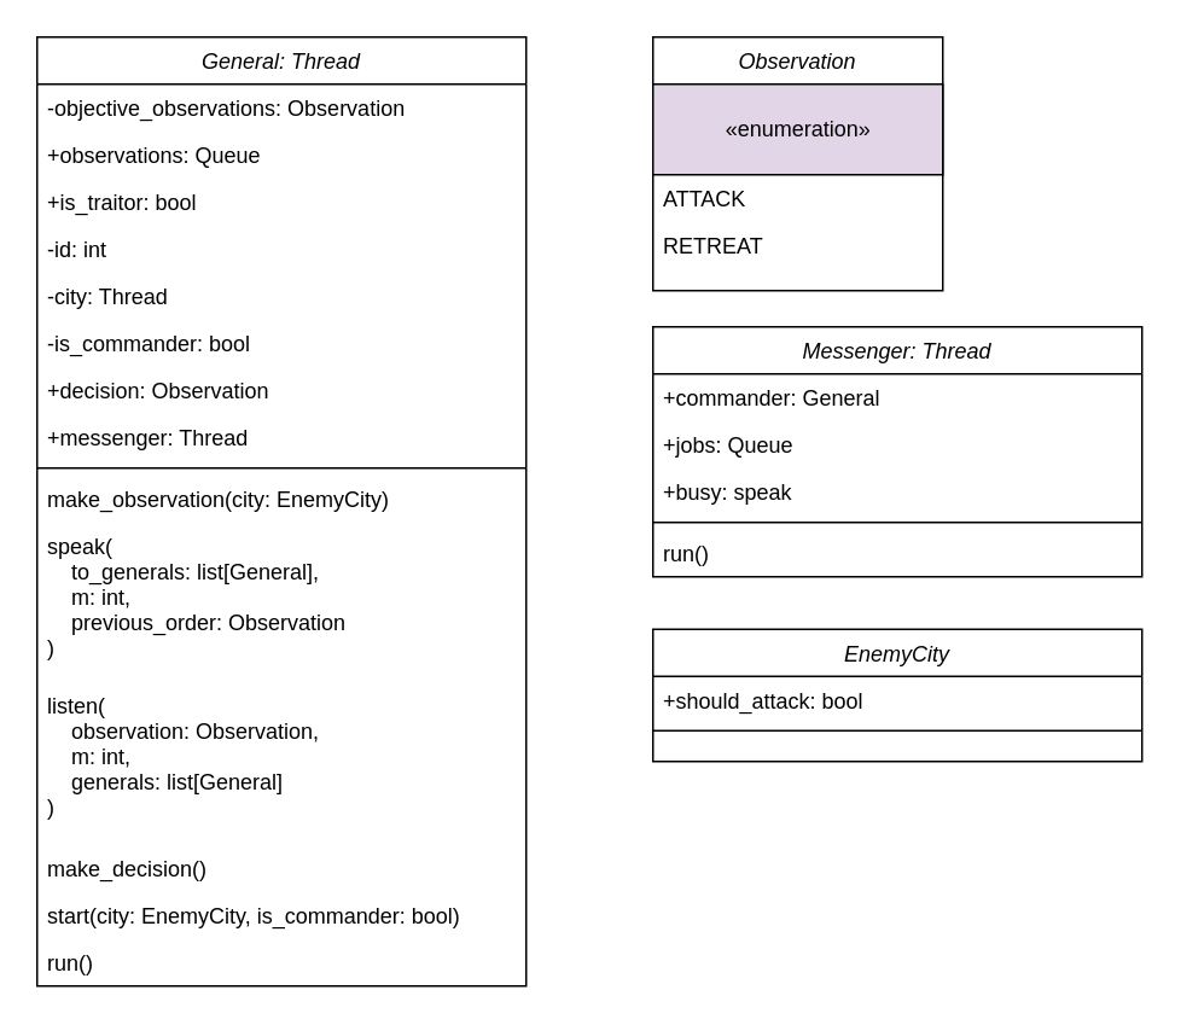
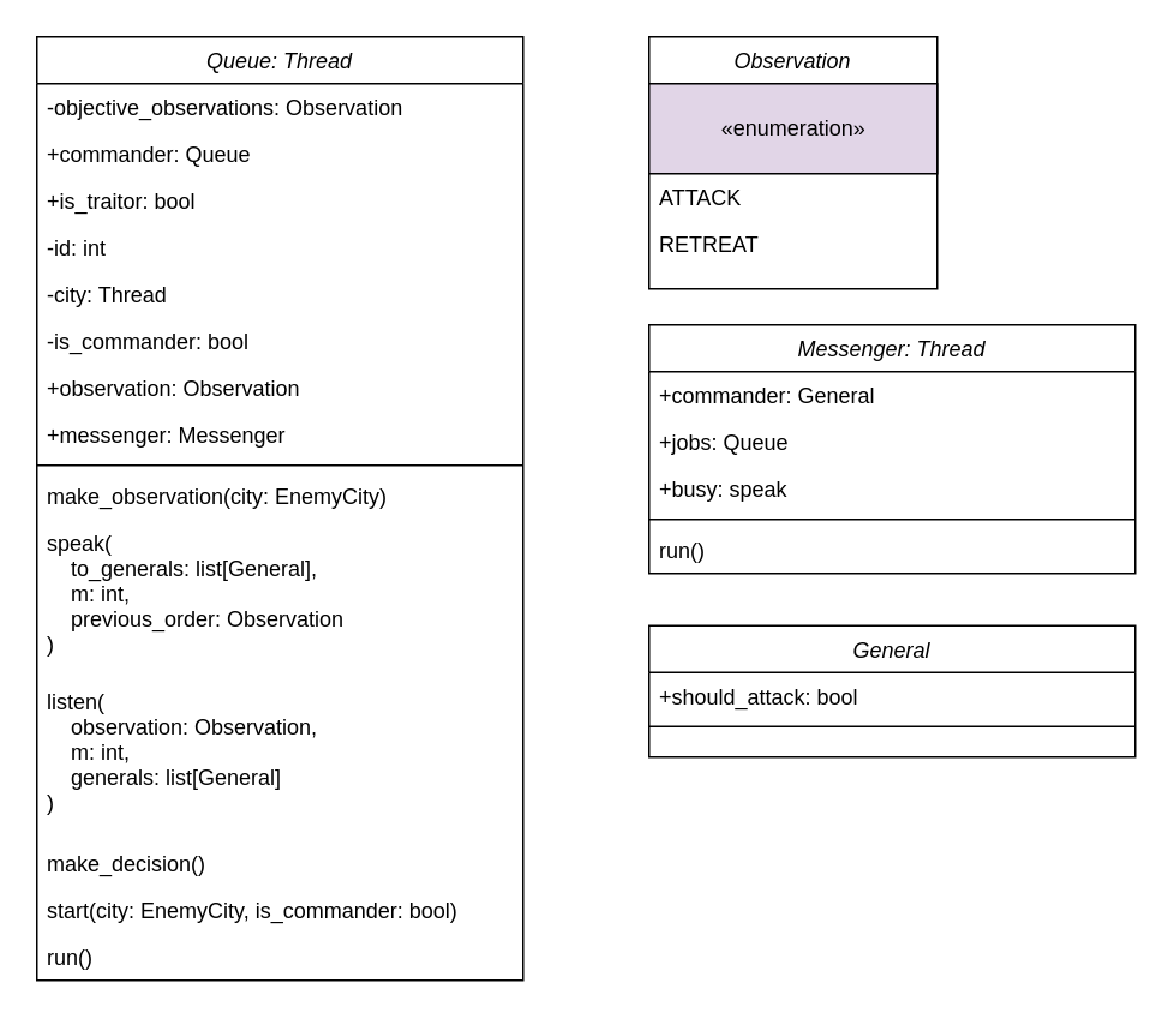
  <mxCell id="0" />
  <mxCell id="1" parent="0" />
- <mxCell id="2" value="General: Thread" style="swimlane;fontStyle=2;align=center;verticalAlign=top;childLayout=stackLayout;horizontal=1;startSize=26;horizontalStack=0;resizeParent=1;resizeLast=0;collapsible=1;marginBottom=0;rounded=0;shadow=0;strokeWidth=1;" parent="1" vertex="1"><mxGeometry x="20" y="20" width="270" height="524" as="geometry"><mxRectangle x="230" y="140" width="160" height="26" as="alternateBounds" /></mxGeometry></mxCell>
+ <mxCell id="2" value="Queue: Thread" style="swimlane;fontStyle=2;align=center;verticalAlign=top;childLayout=stackLayout;horizontal=1;startSize=26;horizontalStack=0;resizeParent=1;resizeLast=0;collapsible=1;marginBottom=0;rounded=0;shadow=0;strokeWidth=1;" parent="1" vertex="1"><mxGeometry x="20" y="20" width="270" height="524" as="geometry"><mxRectangle x="230" y="140" width="160" height="26" as="alternateBounds" /></mxGeometry></mxCell>
  <mxCell id="3" value="-objective_observations: Observation" style="text;align=left;verticalAlign=top;spacingLeft=4;spacingRight=4;overflow=hidden;rotatable=0;points=[[0,0.5],[1,0.5]];portConstraint=eastwest;" parent="2" vertex="1"><mxGeometry y="26" width="270" height="26" as="geometry" /></mxCell>
- <mxCell id="4" value="+observations: Queue" style="text;align=left;verticalAlign=top;spacingLeft=4;spacingRight=4;overflow=hidden;rotatable=0;points=[[0,0.5],[1,0.5]];portConstraint=eastwest;rounded=0;shadow=0;html=0;" parent="2" vertex="1"><mxGeometry y="52" width="270" height="26" as="geometry" /></mxCell>
+ <mxCell id="4" value="+commander: Queue" style="text;align=left;verticalAlign=top;spacingLeft=4;spacingRight=4;overflow=hidden;rotatable=0;points=[[0,0.5],[1,0.5]];portConstraint=eastwest;rounded=0;shadow=0;html=0;" parent="2" vertex="1"><mxGeometry y="52" width="270" height="26" as="geometry" /></mxCell>
  <mxCell id="5" value="+is_traitor: bool" style="text;align=left;verticalAlign=top;spacingLeft=4;spacingRight=4;overflow=hidden;rotatable=0;points=[[0,0.5],[1,0.5]];portConstraint=eastwest;rounded=0;shadow=0;html=0;" parent="2" vertex="1"><mxGeometry y="78" width="270" height="26" as="geometry" /></mxCell>
  <mxCell id="6" value="-id: int" style="text;strokeColor=none;fillColor=none;align=left;verticalAlign=top;spacingLeft=4;spacingRight=4;overflow=hidden;rotatable=0;points=[[0,0.5],[1,0.5]];portConstraint=eastwest;" vertex="1" parent="2"><mxGeometry y="104" width="270" height="26" as="geometry" /></mxCell>
  <mxCell id="7" value="-city: Thread" style="text;strokeColor=none;fillColor=none;align=left;verticalAlign=top;spacingLeft=4;spacingRight=4;overflow=hidden;rotatable=0;points=[[0,0.5],[1,0.5]];portConstraint=eastwest;" vertex="1" parent="2"><mxGeometry y="130" width="270" height="26" as="geometry" /></mxCell>
  <mxCell id="8" value="-is_commander: bool" style="text;strokeColor=none;fillColor=none;align=left;verticalAlign=top;spacingLeft=4;spacingRight=4;overflow=hidden;rotatable=0;points=[[0,0.5],[1,0.5]];portConstraint=eastwest;" vertex="1" parent="2"><mxGeometry y="156" width="270" height="26" as="geometry" /></mxCell>
- <mxCell id="9" value="+decision: Observation" style="text;strokeColor=none;fillColor=none;align=left;verticalAlign=top;spacingLeft=4;spacingRight=4;overflow=hidden;rotatable=0;points=[[0,0.5],[1,0.5]];portConstraint=eastwest;" vertex="1" parent="2"><mxGeometry y="182" width="270" height="26" as="geometry" /></mxCell>
- <mxCell id="10" value="+messenger: Thread" style="text;strokeColor=none;fillColor=none;align=left;verticalAlign=top;spacingLeft=4;spacingRight=4;overflow=hidden;rotatable=0;points=[[0,0.5],[1,0.5]];portConstraint=eastwest;" vertex="1" parent="2"><mxGeometry y="208" width="270" height="26" as="geometry" /></mxCell>
+ <mxCell id="9" value="+observation: Observation" style="text;strokeColor=none;fillColor=none;align=left;verticalAlign=top;spacingLeft=4;spacingRight=4;overflow=hidden;rotatable=0;points=[[0,0.5],[1,0.5]];portConstraint=eastwest;" vertex="1" parent="2"><mxGeometry y="182" width="270" height="26" as="geometry" /></mxCell>
+ <mxCell id="10" value="+messenger: Messenger" style="text;strokeColor=none;fillColor=none;align=left;verticalAlign=top;spacingLeft=4;spacingRight=4;overflow=hidden;rotatable=0;points=[[0,0.5],[1,0.5]];portConstraint=eastwest;" vertex="1" parent="2"><mxGeometry y="208" width="270" height="26" as="geometry" /></mxCell>
  <mxCell id="11" value="" style="line;html=1;strokeWidth=1;align=left;verticalAlign=middle;spacingTop=-1;spacingLeft=3;spacingRight=3;rotatable=0;labelPosition=right;points=[];portConstraint=eastwest;" parent="2" vertex="1"><mxGeometry y="234" width="270" height="8" as="geometry" /></mxCell>
  <mxCell id="12" value="make_observation(city: EnemyCity)" style="text;align=left;verticalAlign=top;spacingLeft=4;spacingRight=4;overflow=hidden;rotatable=0;points=[[0,0.5],[1,0.5]];portConstraint=eastwest;" parent="2" vertex="1"><mxGeometry y="242" width="270" height="26" as="geometry" /></mxCell>
  <mxCell id="13" value="speak(&#10;    to_generals: list[General], &#10;    m: int, &#10;    previous_order: Observation&#10;)" style="text;strokeColor=none;fillColor=none;align=left;verticalAlign=top;spacingLeft=4;spacingRight=4;overflow=hidden;rotatable=0;points=[[0,0.5],[1,0.5]];portConstraint=eastwest;" vertex="1" parent="2"><mxGeometry y="268" width="270" height="88" as="geometry" /></mxCell>
  <mxCell id="14" value="listen(&#10;    observation: Observation,&#10;    m: int,&#10;    generals: list[General]&#10;)&#10;" style="text;strokeColor=none;fillColor=none;align=left;verticalAlign=top;spacingLeft=4;spacingRight=4;overflow=hidden;rotatable=0;points=[[0,0.5],[1,0.5]];portConstraint=eastwest;" vertex="1" parent="2"><mxGeometry y="356" width="270" height="90" as="geometry" /></mxCell>
  <mxCell id="15" value="make_decision()" style="text;strokeColor=none;fillColor=none;align=left;verticalAlign=top;spacingLeft=4;spacingRight=4;overflow=hidden;rotatable=0;points=[[0,0.5],[1,0.5]];portConstraint=eastwest;" vertex="1" parent="2"><mxGeometry y="446" width="270" height="26" as="geometry" /></mxCell>
  <mxCell id="16" value="start(city: EnemyCity, is_commander: bool)" style="text;strokeColor=none;fillColor=none;align=left;verticalAlign=top;spacingLeft=4;spacingRight=4;overflow=hidden;rotatable=0;points=[[0,0.5],[1,0.5]];portConstraint=eastwest;" vertex="1" parent="2"><mxGeometry y="472" width="270" height="26" as="geometry" /></mxCell>
  <mxCell id="17" value="run()" style="text;strokeColor=none;fillColor=none;align=left;verticalAlign=top;spacingLeft=4;spacingRight=4;overflow=hidden;rotatable=0;points=[[0,0.5],[1,0.5]];portConstraint=eastwest;" vertex="1" parent="2"><mxGeometry y="498" width="270" height="26" as="geometry" /></mxCell>
  <mxCell id="18" value="Observation" style="swimlane;fontStyle=2;align=center;verticalAlign=top;childLayout=stackLayout;horizontal=1;startSize=26;horizontalStack=0;resizeParent=1;resizeLast=0;collapsible=1;marginBottom=0;rounded=0;shadow=0;strokeWidth=1;" vertex="1" parent="1"><mxGeometry x="360" y="20" width="160" height="140" as="geometry"><mxRectangle x="230" y="140" width="160" height="26" as="alternateBounds" /></mxGeometry></mxCell>
  <mxCell id="19" value="«enumeration»" style="html=1;fillColor=#e1d5e7;" vertex="1" parent="18"><mxGeometry y="26" width="160" height="50" as="geometry" /></mxCell>
  <mxCell id="20" value="ATTACK" style="text;align=left;verticalAlign=top;spacingLeft=4;spacingRight=4;overflow=hidden;rotatable=0;points=[[0,0.5],[1,0.5]];portConstraint=eastwest;" vertex="1" parent="18"><mxGeometry y="76" width="160" height="26" as="geometry" /></mxCell>
  <mxCell id="21" value="RETREAT" style="text;align=left;verticalAlign=top;spacingLeft=4;spacingRight=4;overflow=hidden;rotatable=0;points=[[0,0.5],[1,0.5]];portConstraint=eastwest;rounded=0;shadow=0;html=0;" vertex="1" parent="18"><mxGeometry y="102" width="160" height="26" as="geometry" /></mxCell>
  <mxCell id="22" value="Messenger: Thread" style="swimlane;fontStyle=2;align=center;verticalAlign=top;childLayout=stackLayout;horizontal=1;startSize=26;horizontalStack=0;resizeParent=1;resizeLast=0;collapsible=1;marginBottom=0;rounded=0;shadow=0;strokeWidth=1;" vertex="1" parent="1"><mxGeometry x="360" y="180" width="270" height="138" as="geometry"><mxRectangle x="230" y="140" width="160" height="26" as="alternateBounds" /></mxGeometry></mxCell>
  <mxCell id="23" value="+commander: General" style="text;align=left;verticalAlign=top;spacingLeft=4;spacingRight=4;overflow=hidden;rotatable=0;points=[[0,0.5],[1,0.5]];portConstraint=eastwest;" vertex="1" parent="22"><mxGeometry y="26" width="270" height="26" as="geometry" /></mxCell>
  <mxCell id="24" value="+jobs: Queue" style="text;align=left;verticalAlign=top;spacingLeft=4;spacingRight=4;overflow=hidden;rotatable=0;points=[[0,0.5],[1,0.5]];portConstraint=eastwest;rounded=0;shadow=0;html=0;" vertex="1" parent="22"><mxGeometry y="52" width="270" height="26" as="geometry" /></mxCell>
  <mxCell id="25" value="+busy: speak" style="text;align=left;verticalAlign=top;spacingLeft=4;spacingRight=4;overflow=hidden;rotatable=0;points=[[0,0.5],[1,0.5]];portConstraint=eastwest;rounded=0;shadow=0;html=0;" vertex="1" parent="22"><mxGeometry y="78" width="270" height="26" as="geometry" /></mxCell>
  <mxCell id="26" value="" style="line;html=1;strokeWidth=1;align=left;verticalAlign=middle;spacingTop=-1;spacingLeft=3;spacingRight=3;rotatable=0;labelPosition=right;points=[];portConstraint=eastwest;" vertex="1" parent="22"><mxGeometry y="104" width="270" height="8" as="geometry" /></mxCell>
  <mxCell id="27" value="run()" style="text;strokeColor=none;fillColor=none;align=left;verticalAlign=top;spacingLeft=4;spacingRight=4;overflow=hidden;rotatable=0;points=[[0,0.5],[1,0.5]];portConstraint=eastwest;" vertex="1" parent="22"><mxGeometry y="112" width="270" height="26" as="geometry" /></mxCell>
- <mxCell id="28" value="EnemyCity" style="swimlane;fontStyle=2;align=center;verticalAlign=top;childLayout=stackLayout;horizontal=1;startSize=26;horizontalStack=0;resizeParent=1;resizeLast=0;collapsible=1;marginBottom=0;rounded=0;shadow=0;strokeWidth=1;" vertex="1" parent="1"><mxGeometry x="360" y="347" width="270" height="73" as="geometry"><mxRectangle x="230" y="140" width="160" height="26" as="alternateBounds" /></mxGeometry></mxCell>
+ <mxCell id="28" value="General" style="swimlane;fontStyle=2;align=center;verticalAlign=top;childLayout=stackLayout;horizontal=1;startSize=26;horizontalStack=0;resizeParent=1;resizeLast=0;collapsible=1;marginBottom=0;rounded=0;shadow=0;strokeWidth=1;" vertex="1" parent="1"><mxGeometry x="360" y="347" width="270" height="73" as="geometry"><mxRectangle x="230" y="140" width="160" height="26" as="alternateBounds" /></mxGeometry></mxCell>
  <mxCell id="29" value="+should_attack: bool" style="text;align=left;verticalAlign=top;spacingLeft=4;spacingRight=4;overflow=hidden;rotatable=0;points=[[0,0.5],[1,0.5]];portConstraint=eastwest;" vertex="1" parent="28"><mxGeometry y="26" width="270" height="26" as="geometry" /></mxCell>
  <mxCell id="30" value="" style="line;html=1;strokeWidth=1;align=left;verticalAlign=middle;spacingTop=-1;spacingLeft=3;spacingRight=3;rotatable=0;labelPosition=right;points=[];portConstraint=eastwest;" vertex="1" parent="28"><mxGeometry y="52" width="270" height="8" as="geometry" /></mxCell>
